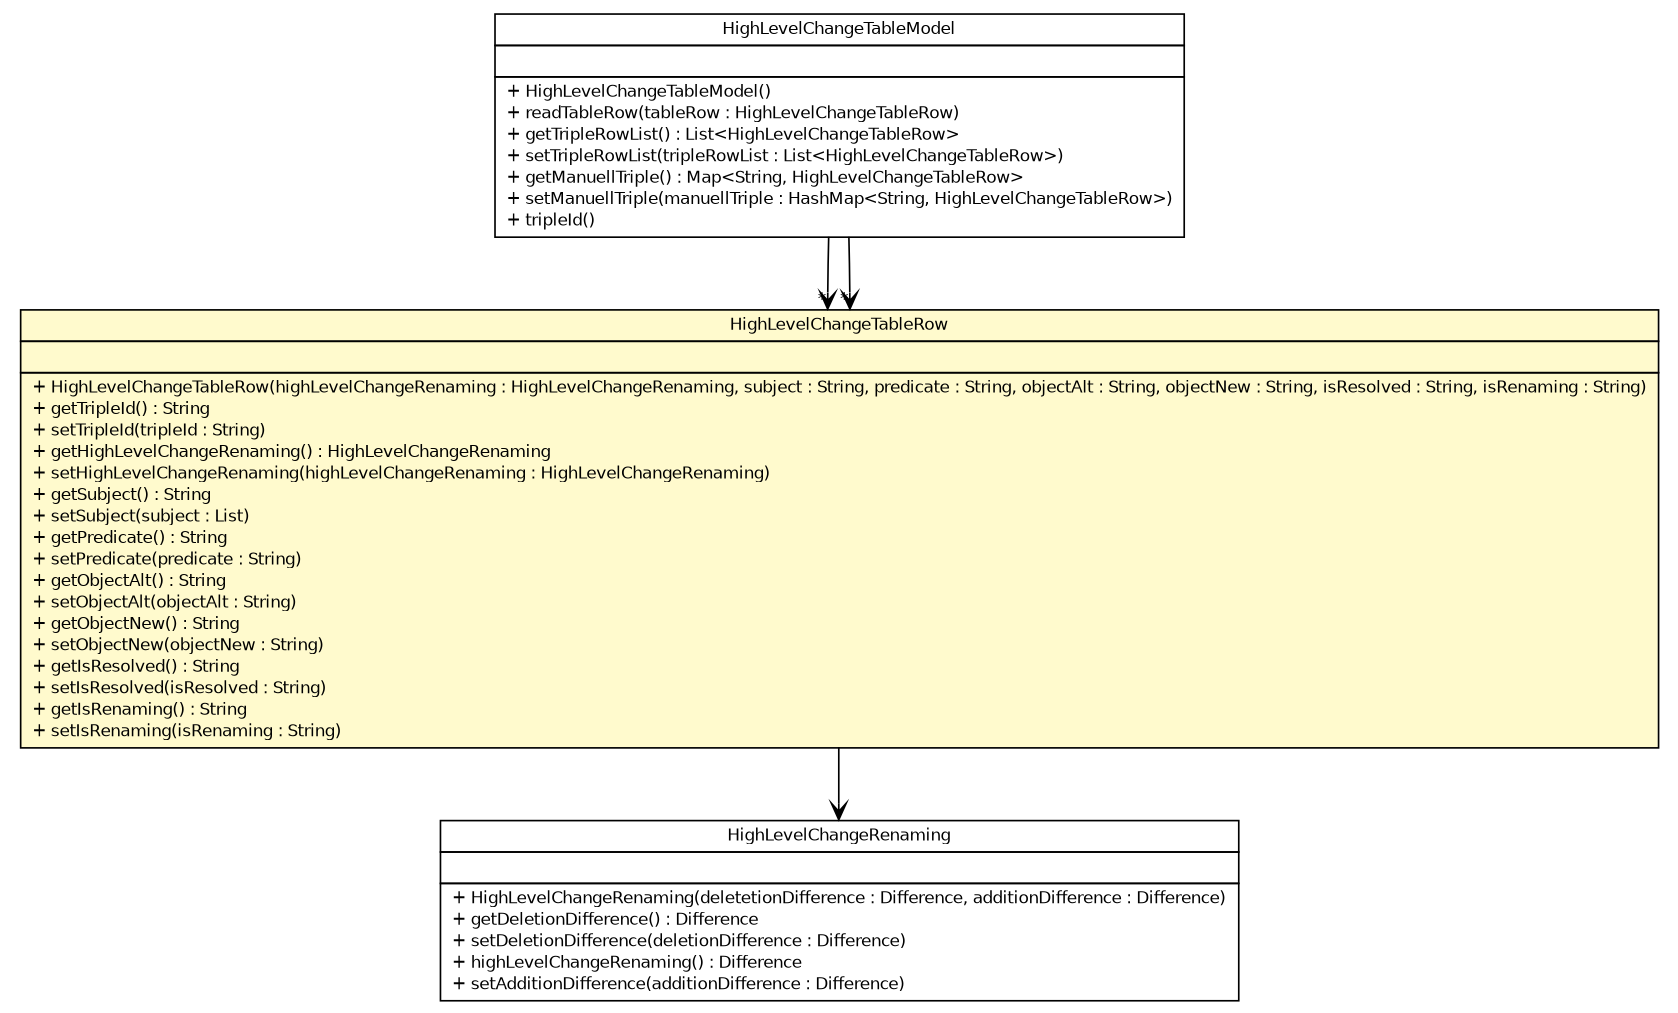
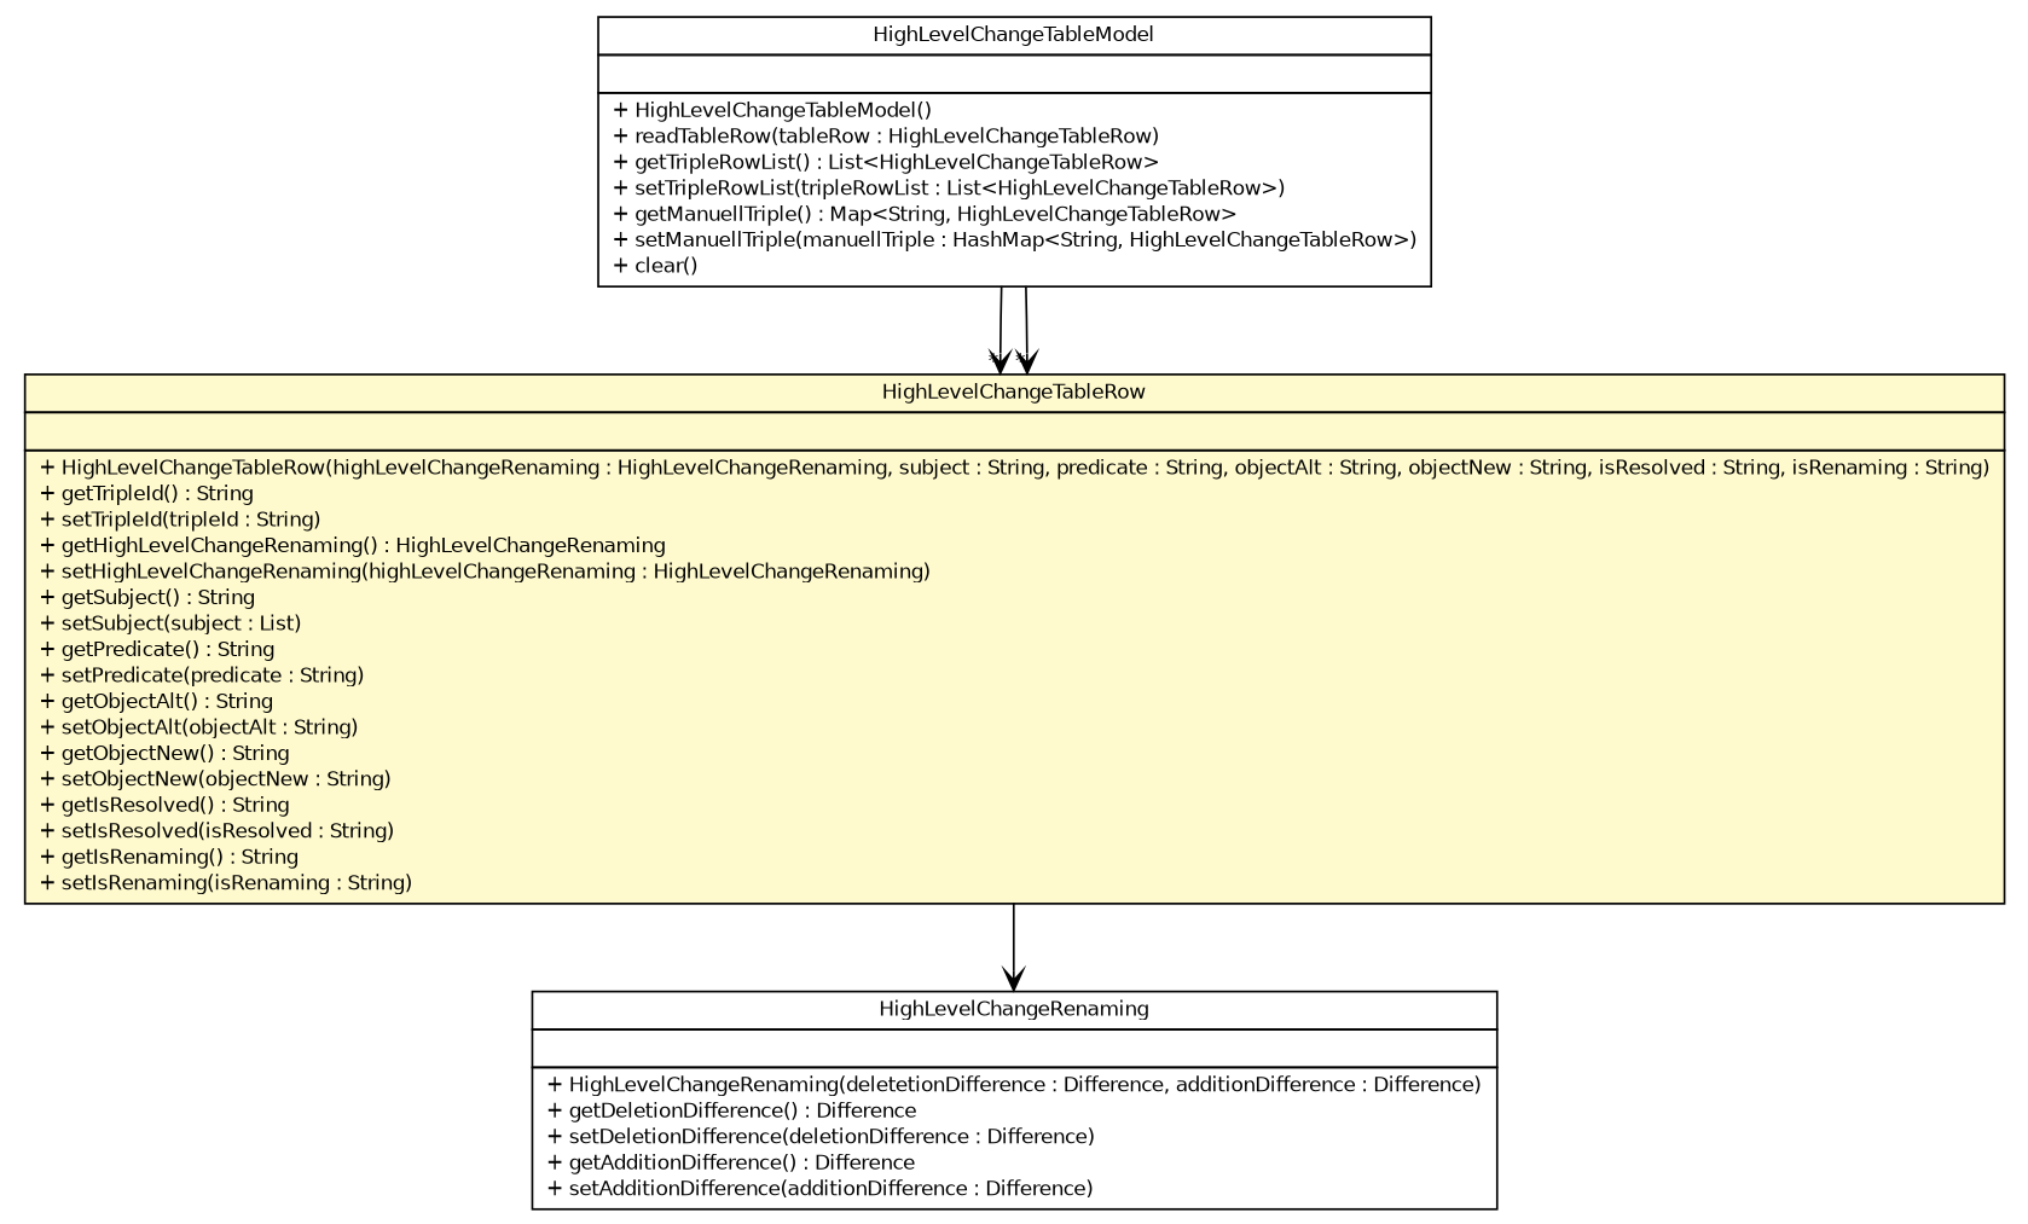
  digraph {
    nodesep=0.25
    ranksep=0.5
    node [fontcolor=black fontname=Helvetica fontsize=10.0 shape=plaintext]
    edge [arrowhead=open color=black fontcolor=black fontname=Helvetica fontsize=10.0 headlabel="*" headport=p labelfontname=Helvetica labelfontsize=10 tailport=p]
-   n1 [label=<<table title="de.tud.plt.r43ples.merging.model.structure.HighLevelChangeRenaming" border="0" cellborder="1" cellspacing="0" cellpadding="2" port="p" href="./HighLevelChangeRenaming.html"> 		<tr><td><table border="0" cellspacing="0" cellpadding="1"> <tr><td align="center" balign="center"> HighLevelChangeRenaming </td></tr> 		</table></td></tr> 		<tr><td><table border="0" cellspacing="0" cellpadding="1"> <tr><td align="left" balign="left">  </td></tr> 		</table></td></tr> 		<tr><td><table border="0" cellspacing="0" cellpadding="1"> <tr><td align="left" balign="left"> + HighLevelChangeRenaming(deletetionDifference : Difference, additionDifference : Difference) </td></tr> <tr><td align="left" balign="left"> + getDeletionDifference() : Difference </td></tr> <tr><td align="left" balign="left"> + setDeletionDifference(deletionDifference : Difference) </td></tr> <tr><td align="left" balign="left"> + highLevelChangeRenaming() : Difference </td></tr> <tr><td align="left" balign="left"> + setAdditionDifference(additionDifference : Difference) </td></tr> 		</table></td></tr> 		</table>>]
-   n2 [label=<<table title="de.tud.plt.r43ples.merging.model.structure.HighLevelChangeTableModel" border="0" cellborder="1" cellspacing="0" cellpadding="2" port="p" href="./HighLevelChangeTableModel.html"> 		<tr><td><table border="0" cellspacing="0" cellpadding="1"> <tr><td align="center" balign="center"> HighLevelChangeTableModel </td></tr> 		</table></td></tr> 		<tr><td><table border="0" cellspacing="0" cellpadding="1"> <tr><td align="left" balign="left">  </td></tr> 		</table></td></tr> 		<tr><td><table border="0" cellspacing="0" cellpadding="1"> <tr><td align="left" balign="left"> + HighLevelChangeTableModel() </td></tr> <tr><td align="left" balign="left"> + readTableRow(tableRow : HighLevelChangeTableRow) </td></tr> <tr><td align="left" balign="left"> + getTripleRowList() : List&lt;HighLevelChangeTableRow&gt; </td></tr> <tr><td align="left" balign="left"> + setTripleRowList(tripleRowList : List&lt;HighLevelChangeTableRow&gt;) </td></tr> <tr><td align="left" balign="left"> + getManuellTriple() : Map&lt;String, HighLevelChangeTableRow&gt; </td></tr> <tr><td align="left" balign="left"> + setManuellTriple(manuellTriple : HashMap&lt;String, HighLevelChangeTableRow&gt;) </td></tr> <tr><td align="left" balign="left"> + tripleId() </td></tr> 		</table></td></tr> 		</table>>]
+   n1 [label=<<table title="de.tud.plt.r43ples.merging.model.structure.HighLevelChangeRenaming" border="0" cellborder="1" cellspacing="0" cellpadding="2" port="p" href="./HighLevelChangeRenaming.html"> 		<tr><td><table border="0" cellspacing="0" cellpadding="1"> <tr><td align="center" balign="center"> HighLevelChangeRenaming </td></tr> 		</table></td></tr> 		<tr><td><table border="0" cellspacing="0" cellpadding="1"> <tr><td align="left" balign="left">  </td></tr> 		</table></td></tr> 		<tr><td><table border="0" cellspacing="0" cellpadding="1"> <tr><td align="left" balign="left"> + HighLevelChangeRenaming(deletetionDifference : Difference, additionDifference : Difference) </td></tr> <tr><td align="left" balign="left"> + getDeletionDifference() : Difference </td></tr> <tr><td align="left" balign="left"> + setDeletionDifference(deletionDifference : Difference) </td></tr> <tr><td align="left" balign="left"> + getAdditionDifference() : Difference </td></tr> <tr><td align="left" balign="left"> + setAdditionDifference(additionDifference : Difference) </td></tr> 		</table></td></tr> 		</table>>]
+   n2 [label=<<table title="de.tud.plt.r43ples.merging.model.structure.HighLevelChangeTableModel" border="0" cellborder="1" cellspacing="0" cellpadding="2" port="p" href="./HighLevelChangeTableModel.html"> 		<tr><td><table border="0" cellspacing="0" cellpadding="1"> <tr><td align="center" balign="center"> HighLevelChangeTableModel </td></tr> 		</table></td></tr> 		<tr><td><table border="0" cellspacing="0" cellpadding="1"> <tr><td align="left" balign="left">  </td></tr> 		</table></td></tr> 		<tr><td><table border="0" cellspacing="0" cellpadding="1"> <tr><td align="left" balign="left"> + HighLevelChangeTableModel() </td></tr> <tr><td align="left" balign="left"> + readTableRow(tableRow : HighLevelChangeTableRow) </td></tr> <tr><td align="left" balign="left"> + getTripleRowList() : List&lt;HighLevelChangeTableRow&gt; </td></tr> <tr><td align="left" balign="left"> + setTripleRowList(tripleRowList : List&lt;HighLevelChangeTableRow&gt;) </td></tr> <tr><td align="left" balign="left"> + getManuellTriple() : Map&lt;String, HighLevelChangeTableRow&gt; </td></tr> <tr><td align="left" balign="left"> + setManuellTriple(manuellTriple : HashMap&lt;String, HighLevelChangeTableRow&gt;) </td></tr> <tr><td align="left" balign="left"> + clear() </td></tr> 		</table></td></tr> 		</table>>]
    n3 [label=<<table title="de.tud.plt.r43ples.merging.model.structure.HighLevelChangeTableRow" border="0" cellborder="1" cellspacing="0" cellpadding="2" port="p" bgcolor="lemonChiffon" href="./HighLevelChangeTableRow.html"> 		<tr><td><table border="0" cellspacing="0" cellpadding="1"> <tr><td align="center" balign="center"> HighLevelChangeTableRow </td></tr> 		</table></td></tr> 		<tr><td><table border="0" cellspacing="0" cellpadding="1"> <tr><td align="left" balign="left">  </td></tr> 		</table></td></tr> 		<tr><td><table border="0" cellspacing="0" cellpadding="1"> <tr><td align="left" balign="left"> + HighLevelChangeTableRow(highLevelChangeRenaming : HighLevelChangeRenaming, subject : String, predicate : String, objectAlt : String, objectNew : String, isResolved : String, isRenaming : String) </td></tr> <tr><td align="left" balign="left"> + getTripleId() : String </td></tr> <tr><td align="left" balign="left"> + setTripleId(tripleId : String) </td></tr> <tr><td align="left" balign="left"> + getHighLevelChangeRenaming() : HighLevelChangeRenaming </td></tr> <tr><td align="left" balign="left"> + setHighLevelChangeRenaming(highLevelChangeRenaming : HighLevelChangeRenaming) </td></tr> <tr><td align="left" balign="left"> + getSubject() : String </td></tr> <tr><td align="left" balign="left"> + setSubject(subject : List) </td></tr> <tr><td align="left" balign="left"> + getPredicate() : String </td></tr> <tr><td align="left" balign="left"> + setPredicate(predicate : String) </td></tr> <tr><td align="left" balign="left"> + getObjectAlt() : String </td></tr> <tr><td align="left" balign="left"> + setObjectAlt(objectAlt : String) </td></tr> <tr><td align="left" balign="left"> + getObjectNew() : String </td></tr> <tr><td align="left" balign="left"> + setObjectNew(objectNew : String) </td></tr> <tr><td align="left" balign="left"> + getIsResolved() : String </td></tr> <tr><td align="left" balign="left"> + setIsResolved(isResolved : String) </td></tr> <tr><td align="left" balign="left"> + getIsRenaming() : String </td></tr> <tr><td align="left" balign="left"> + setIsRenaming(isRenaming : String) </td></tr> 		</table></td></tr> 		</table>>]
    n2 -> n3
    n2 -> n3
    n3 -> n1 [headlabel=""]
  }
